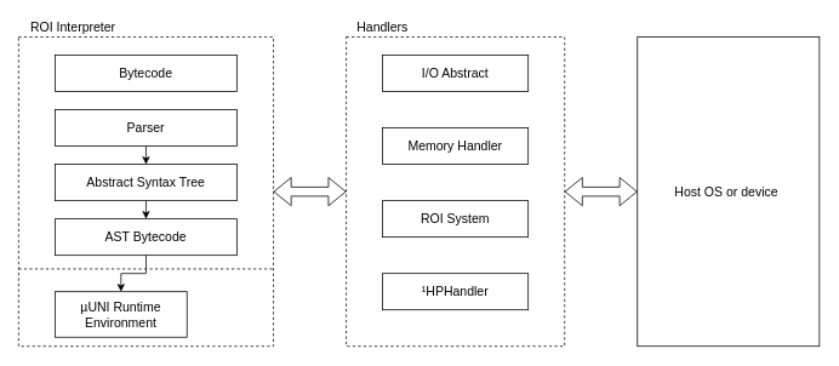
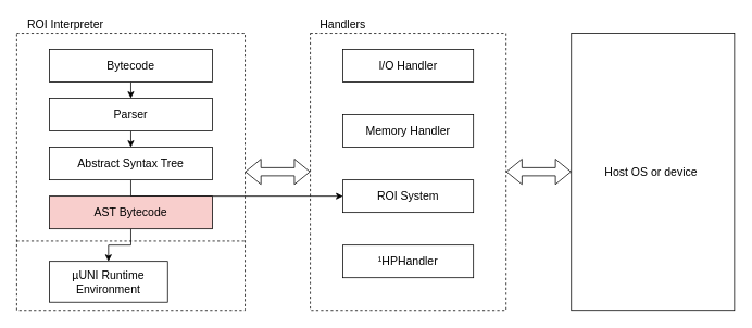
  <mxCell id="0" />
  <mxCell id="1" parent="0" />
  <mxCell id="2" style="edgeStyle=orthogonalEdgeStyle;shape=flexArrow;rounded=0;orthogonalLoop=1;jettySize=auto;html=1;exitX=1;exitY=0.5;exitDx=0;exitDy=0;entryX=0;entryY=0.5;entryDx=0;entryDy=0;startArrow=classic;startFill=1;fontSize=14;" edge="1" parent="1" source="3" target="15"><mxGeometry relative="1" as="geometry" /></mxCell>
  <mxCell id="3" value="" style="rounded=0;whiteSpace=wrap;html=1;fontSize=14;fillColor=none;dashed=1;" vertex="1" parent="1"><mxGeometry x="20" y="40" width="280" height="340" as="geometry" /></mxCell>
  <mxCell id="4" style="edgeStyle=orthogonalEdgeStyle;rounded=0;orthogonalLoop=1;jettySize=auto;html=1;exitX=0.5;exitY=1;exitDx=0;exitDy=0;entryX=0.5;entryY=0;entryDx=0;entryDy=0;fontSize=14;" edge="1" parent="1" source="5" target="7"><mxGeometry relative="1" as="geometry" /></mxCell>
  <mxCell id="5" value="Parser" style="rounded=0;whiteSpace=wrap;html=1;fontSize=14;" vertex="1" parent="1"><mxGeometry x="60" y="120" width="200" height="40" as="geometry" /></mxCell>
- <mxCell id="6" style="edgeStyle=orthogonalEdgeStyle;rounded=0;orthogonalLoop=1;jettySize=auto;html=1;exitX=0.5;exitY=1;exitDx=0;exitDy=0;entryX=0.5;entryY=0;entryDx=0;entryDy=0;fontSize=14;" edge="1" parent="1" source="7" target="9"><mxGeometry relative="1" as="geometry" /></mxCell>
+ <mxCell id="6" style="edgeStyle=orthogonalEdgeStyle;rounded=0;orthogonalLoop=1;jettySize=auto;html=1;exitX=0.5;exitY=1;exitDx=0;exitDy=0;fontSize=14;" edge="1" parent="1" source="7" target="19"><mxGeometry relative="1" as="geometry" /></mxCell>
  <mxCell id="7" value="Abstract Syntax Tree" style="rounded=0;whiteSpace=wrap;html=1;fontSize=14;" vertex="1" parent="1"><mxGeometry x="60" y="180" width="200" height="40" as="geometry" /></mxCell>
  <mxCell id="8" style="edgeStyle=orthogonalEdgeStyle;rounded=0;orthogonalLoop=1;jettySize=auto;html=1;exitX=0.5;exitY=1;exitDx=0;exitDy=0;entryX=0.5;entryY=0;entryDx=0;entryDy=0;fontSize=14;" edge="1" parent="1" source="9" target="13"><mxGeometry relative="1" as="geometry" /></mxCell>
- <mxCell id="9" value="AST Bytecode" style="rounded=0;whiteSpace=wrap;html=1;fontSize=14;" vertex="1" parent="1"><mxGeometry x="60" y="240" width="200" height="40" as="geometry" /></mxCell>
+ <mxCell id="9" value="AST Bytecode" style="rounded=0;whiteSpace=wrap;html=1;fontSize=14;fillColor=#f8cecc;" vertex="1" parent="1"><mxGeometry x="60" y="240" width="200" height="40" as="geometry" /></mxCell>
  <mxCell id="10" value="ROI Interpreter" style="text;html=1;strokeColor=none;fillColor=none;align=center;verticalAlign=middle;whiteSpace=wrap;rounded=0;fontSize=14;" vertex="1" parent="1"><mxGeometry x="20" y="20" width="120" height="20" as="geometry" /></mxCell>
+ <mxCell id="11" style="edgeStyle=orthogonalEdgeStyle;rounded=0;orthogonalLoop=1;jettySize=auto;html=1;exitX=0.5;exitY=1;exitDx=0;exitDy=0;entryX=0.5;entryY=0;entryDx=0;entryDy=0;fontSize=14;" edge="1" parent="1" source="12" target="5"><mxGeometry relative="1" as="geometry" /></mxCell>
  <mxCell id="12" value="Bytecode" style="rounded=0;whiteSpace=wrap;html=1;fontSize=14;" vertex="1" parent="1"><mxGeometry x="60" y="60" width="200" height="40" as="geometry" /></mxCell>
  <mxCell id="13" value="µUNI Runtime Environment" style="rounded=0;whiteSpace=wrap;html=1;fillColor=none;fontSize=14;" vertex="1" parent="1"><mxGeometry x="60" y="320" width="145" height="50" as="geometry" /></mxCell>
  <mxCell id="14" style="edgeStyle=orthogonalEdgeStyle;shape=flexArrow;rounded=0;orthogonalLoop=1;jettySize=auto;html=1;exitX=1;exitY=0.5;exitDx=0;exitDy=0;startArrow=classic;startFill=1;fontSize=14;" edge="1" parent="1" source="15" target="22"><mxGeometry relative="1" as="geometry" /></mxCell>
  <mxCell id="15" value="" style="rounded=0;whiteSpace=wrap;html=1;fillColor=none;fontSize=14;dashed=1;" vertex="1" parent="1"><mxGeometry x="380" y="40" width="240" height="340" as="geometry" /></mxCell>
  <mxCell id="16" value="Handlers" style="text;html=1;strokeColor=none;fillColor=none;align=center;verticalAlign=middle;whiteSpace=wrap;rounded=0;dashed=1;fontSize=14;" vertex="1" parent="1"><mxGeometry x="380" y="20" width="80" height="20" as="geometry" /></mxCell>
- <mxCell id="17" value="I/O Abstract" style="rounded=0;whiteSpace=wrap;html=1;fillColor=none;fontSize=14;" vertex="1" parent="1"><mxGeometry x="420" y="60" width="160" height="40" as="geometry" /></mxCell>
+ <mxCell id="17" value="I/O Handler" style="rounded=0;whiteSpace=wrap;html=1;fillColor=none;fontSize=14;" vertex="1" parent="1"><mxGeometry x="420" y="60" width="160" height="40" as="geometry" /></mxCell>
  <mxCell id="18" value="Memory Handler" style="rounded=0;whiteSpace=wrap;html=1;fillColor=none;fontSize=14;" vertex="1" parent="1"><mxGeometry x="420" y="140" width="160" height="40" as="geometry" /></mxCell>
  <mxCell id="19" value="ROI System" style="rounded=0;whiteSpace=wrap;html=1;fillColor=none;fontSize=14;" vertex="1" parent="1"><mxGeometry x="420" y="220" width="160" height="40" as="geometry" /></mxCell>
  <mxCell id="20" value="¹HPHandler" style="rounded=0;whiteSpace=wrap;html=1;fillColor=none;fontSize=14;" vertex="1" parent="1"><mxGeometry x="420" y="300" width="160" height="40" as="geometry" /></mxCell>
  <mxCell id="21" value="" style="endArrow=none;dashed=1;html=1;fontSize=14;entryX=1;entryY=0.75;entryDx=0;entryDy=0;exitX=0;exitY=0.75;exitDx=0;exitDy=0;" edge="1" parent="1" source="3" target="3"><mxGeometry width="50" height="50" relative="1" as="geometry"><mxPoint x="20" y="350" as="sourcePoint" /><mxPoint x="70" y="300" as="targetPoint" /></mxGeometry></mxCell>
  <mxCell id="22" value="Host OS or device&amp;nbsp;" style="rounded=0;whiteSpace=wrap;html=1;fillColor=none;fontSize=14;" vertex="1" parent="1"><mxGeometry x="700" y="40" width="200" height="340" as="geometry" /></mxCell>
